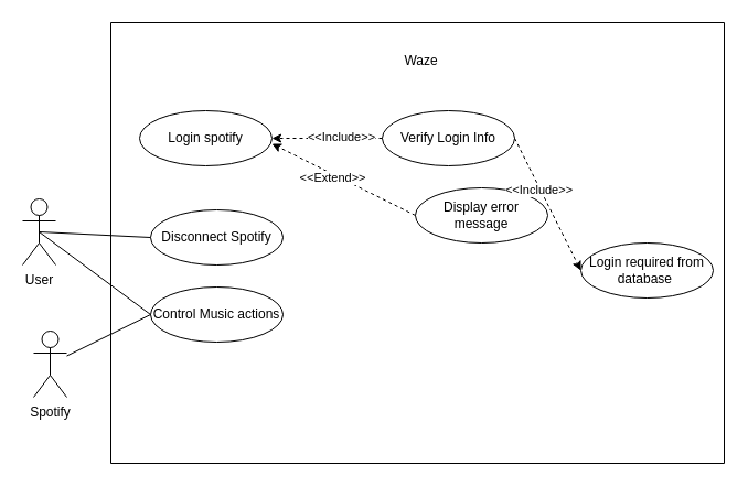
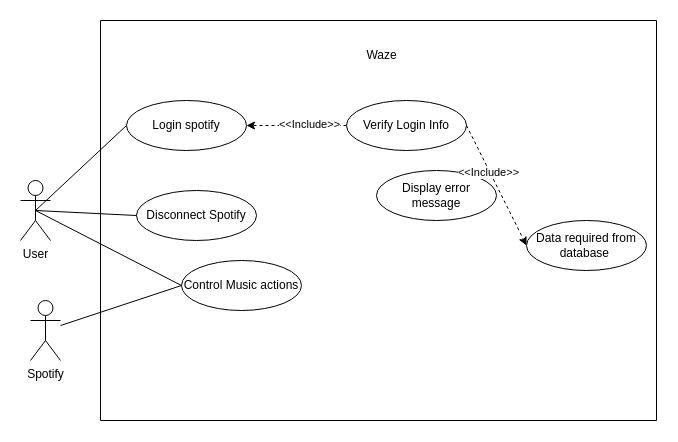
  <mxCell id="0" />
  <mxCell id="1" parent="0" />
  <mxCell id="2" value="User" style="shape=umlActor;verticalLabelPosition=bottom;verticalAlign=top;html=1;outlineConnect=0;" vertex="1" parent="1"><mxGeometry x="20" y="180" width="30" height="60" as="geometry" /></mxCell>
  <mxCell id="3" value="Spotify" style="shape=umlActor;verticalLabelPosition=bottom;verticalAlign=top;html=1;outlineConnect=0;" vertex="1" parent="1"><mxGeometry x="30" y="300" width="30" height="60" as="geometry" /></mxCell>
  <mxCell id="4" value="" style="swimlane;startSize=0;" vertex="1" parent="1"><mxGeometry x="100" y="20" width="556" height="400" as="geometry"><mxRectangle x="214" y="20" width="50" height="40" as="alternateBounds" /></mxGeometry></mxCell>
  <mxCell id="5" value="Login spotify" style="ellipse;whiteSpace=wrap;html=1;" vertex="1" parent="4"><mxGeometry x="26" y="80" width="120" height="50" as="geometry" /></mxCell>
  <mxCell id="6" value="Disconnect Spotify&lt;span style=&quot;color: rgba(0, 0, 0, 0); font-family: monospace; font-size: 0px; text-align: start; text-wrap-mode: nowrap;&quot;&gt;%3CmxGraphModel%3E%3Croot%3E%3CmxCell%20id%3D%220%22%2F%3E%3CmxCell%20id%3D%221%22%20parent%3D%220%22%2F%3E%3CmxCell%20id%3D%222%22%20value%3D%22Connect%20spotify%22%20style%3D%22ellipse%3BwhiteSpace%3Dwrap%3Bhtml%3D1%3B%22%20vertex%3D%221%22%20parent%3D%221%22%3E%3CmxGeometry%20x%3D%22250%22%20y%3D%22160%22%20width%3D%22120%22%20height%3D%2250%22%20as%3D%22geometry%22%2F%3E%3C%2FmxCell%3E%3C%2Froot%3E%3C%2FmxGraphModel%3E&lt;/span&gt;" style="ellipse;whiteSpace=wrap;html=1;" vertex="1" parent="4"><mxGeometry x="36" y="170" width="120" height="50" as="geometry" /></mxCell>
- <mxCell id="7" value="Control Music actions" style="ellipse;whiteSpace=wrap;html=1;" vertex="1" parent="4"><mxGeometry x="36" y="240" width="120" height="50" as="geometry" /></mxCell>
+ <mxCell id="7" value="Control Music actions" style="ellipse;whiteSpace=wrap;html=1;" vertex="1" parent="4"><mxGeometry x="81" y="240" width="120" height="50" as="geometry" /></mxCell>
  <mxCell id="8" value="Verify Login Info&lt;span style=&quot;color: rgba(0, 0, 0, 0); font-family: monospace; font-size: 0px; text-align: start; text-wrap-mode: nowrap;&quot;&gt;%3CmxGraphModel%3E%3Croot%3E%3CmxCell%20id%3D%220%22%2F%3E%3CmxCell%20id%3D%221%22%20parent%3D%220%22%2F%3E%3CmxCell%20id%3D%222%22%20value%3D%22Login%20spotify%22%20style%3D%22ellipse%3BwhiteSpace%3Dwrap%3Bhtml%3D1%3B%22%20vertex%3D%221%22%20parent%3D%221%22%3E%3CmxGeometry%20x%3D%22250%22%20y%3D%22170%22%20width%3D%22120%22%20height%3D%2250%22%20as%3D%22geometry%22%2F%3E%3C%2FmxCell%3E%3C%2Froot%3E%3C%2FmxGraphModel%3E&lt;/span&gt;" style="ellipse;whiteSpace=wrap;html=1;" vertex="1" parent="4"><mxGeometry x="246" y="80" width="120" height="50" as="geometry" /></mxCell>
  <mxCell id="9" value="Display error message" style="ellipse;whiteSpace=wrap;html=1;" vertex="1" parent="4"><mxGeometry x="276" y="150" width="120" height="50" as="geometry" /></mxCell>
- <mxCell id="10" value="" style="endArrow=classic;html=1;rounded=0;entryX=1;entryY=0.6;entryDx=0;entryDy=0;entryPerimeter=0;exitX=0;exitY=0.5;exitDx=0;exitDy=0;dashed=1;" edge="1" parent="4" source="9" target="5"><mxGeometry width="50" height="50" relative="1" as="geometry"><mxPoint x="166" y="240" as="sourcePoint" /><mxPoint x="216" y="190" as="targetPoint" /></mxGeometry></mxCell>
- <mxCell id="11" value="&amp;lt;&amp;lt;Extend&amp;gt;&amp;gt;" style="edgeLabel;html=1;align=center;verticalAlign=middle;resizable=0;points=[];" vertex="1" connectable="0" parent="10"><mxGeometry x="0.144" y="3" relative="1" as="geometry"><mxPoint as="offset" /></mxGeometry></mxCell>
  <mxCell id="12" value="" style="endArrow=classic;html=1;rounded=0;entryX=1;entryY=0.5;entryDx=0;entryDy=0;exitX=0;exitY=0.5;exitDx=0;exitDy=0;dashed=1;" edge="1" parent="4" source="8" target="5"><mxGeometry width="50" height="50" relative="1" as="geometry"><mxPoint x="276" y="195" as="sourcePoint" /><mxPoint x="216" y="160" as="targetPoint" /></mxGeometry></mxCell>
  <mxCell id="13" value="&amp;lt;&amp;lt;Include&amp;gt;&amp;gt;" style="edgeLabel;html=1;align=center;verticalAlign=middle;resizable=0;points=[];" vertex="1" connectable="0" parent="12"><mxGeometry x="-0.24" y="-2" relative="1" as="geometry"><mxPoint as="offset" /></mxGeometry></mxCell>
- <mxCell id="14" value="Login required from&lt;div&gt;database&amp;nbsp;&lt;/div&gt;" style="ellipse;whiteSpace=wrap;html=1;" vertex="1" parent="4"><mxGeometry x="426" y="200" width="120" height="50" as="geometry" /></mxCell>
+ <mxCell id="14" value="Data required from&lt;div&gt;database&amp;nbsp;&lt;/div&gt;" style="ellipse;whiteSpace=wrap;html=1;" vertex="1" parent="4"><mxGeometry x="426" y="200" width="120" height="50" as="geometry" /></mxCell>
  <mxCell id="15" value="" style="endArrow=classic;html=1;rounded=0;entryX=0;entryY=0.5;entryDx=0;entryDy=0;exitX=1;exitY=0.5;exitDx=0;exitDy=0;dashed=1;" edge="1" parent="4" source="8" target="14"><mxGeometry width="50" height="50" relative="1" as="geometry"><mxPoint x="296" y="110" as="sourcePoint" /><mxPoint x="206" y="130" as="targetPoint" /></mxGeometry></mxCell>
  <mxCell id="16" value="&amp;lt;&amp;lt;Include&amp;gt;&amp;gt;" style="edgeLabel;html=1;align=center;verticalAlign=middle;resizable=0;points=[];" vertex="1" connectable="0" parent="15"><mxGeometry x="-0.24" y="-2" relative="1" as="geometry"><mxPoint as="offset" /></mxGeometry></mxCell>
  <mxCell id="17" value="Waze" style="text;html=1;align=center;verticalAlign=middle;resizable=0;points=[];autosize=1;strokeColor=none;fillColor=none;" vertex="1" parent="4"><mxGeometry x="256" y="20" width="50" height="30" as="geometry" /></mxCell>
  <mxCell id="18" value="" style="endArrow=none;html=1;rounded=0;exitX=0.5;exitY=0.5;exitDx=0;exitDy=0;exitPerimeter=0;entryX=0;entryY=0.5;entryDx=0;entryDy=0;" edge="1" parent="1" source="2" target="6"><mxGeometry width="50" height="50" relative="1" as="geometry"><mxPoint x="260" y="250" as="sourcePoint" /><mxPoint x="310" y="200" as="targetPoint" /></mxGeometry></mxCell>
+ <mxCell id="19" value="" style="endArrow=none;html=1;rounded=0;exitX=0.5;exitY=0.5;exitDx=0;exitDy=0;exitPerimeter=0;entryX=0;entryY=0.5;entryDx=0;entryDy=0;" edge="1" parent="1" source="2" target="5"><mxGeometry width="50" height="50" relative="1" as="geometry"><mxPoint x="260" y="250" as="sourcePoint" /><mxPoint x="310" y="200" as="targetPoint" /></mxGeometry></mxCell>
  <mxCell id="20" value="" style="endArrow=none;html=1;rounded=0;exitX=0.5;exitY=0.5;exitDx=0;exitDy=0;exitPerimeter=0;entryX=0;entryY=0.5;entryDx=0;entryDy=0;" edge="1" parent="1" source="2" target="7"><mxGeometry width="50" height="50" relative="1" as="geometry"><mxPoint x="300" y="190" as="sourcePoint" /><mxPoint x="585" y="190" as="targetPoint" /></mxGeometry></mxCell>
  <mxCell id="21" value="" style="endArrow=none;html=1;rounded=0;entryX=0;entryY=0.5;entryDx=0;entryDy=0;" edge="1" parent="1" source="3" target="7"><mxGeometry width="50" height="50" relative="1" as="geometry"><mxPoint x="100" y="240" as="sourcePoint" /><mxPoint x="195" y="305" as="targetPoint" /></mxGeometry></mxCell>
